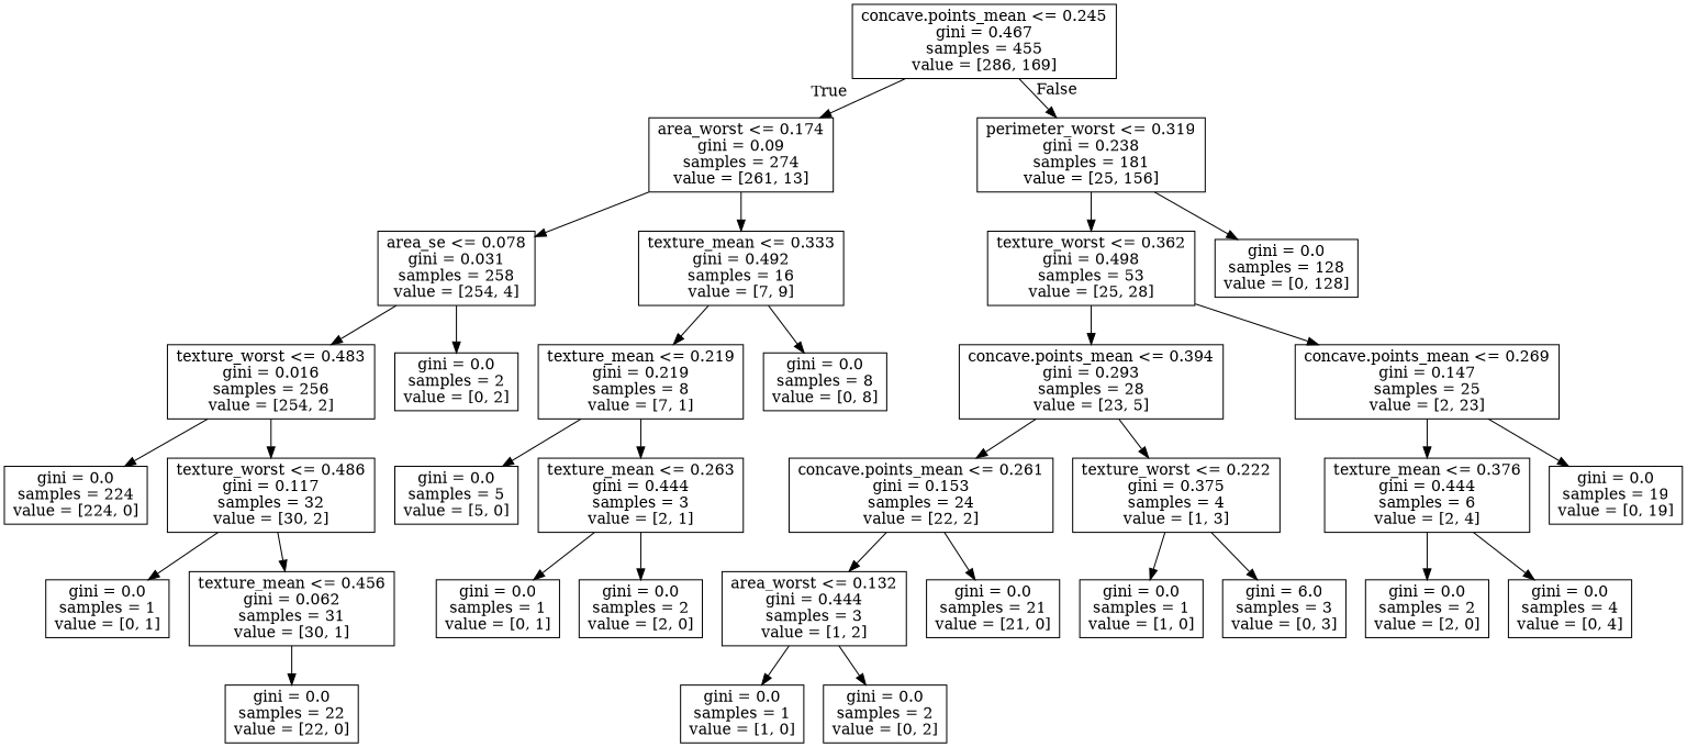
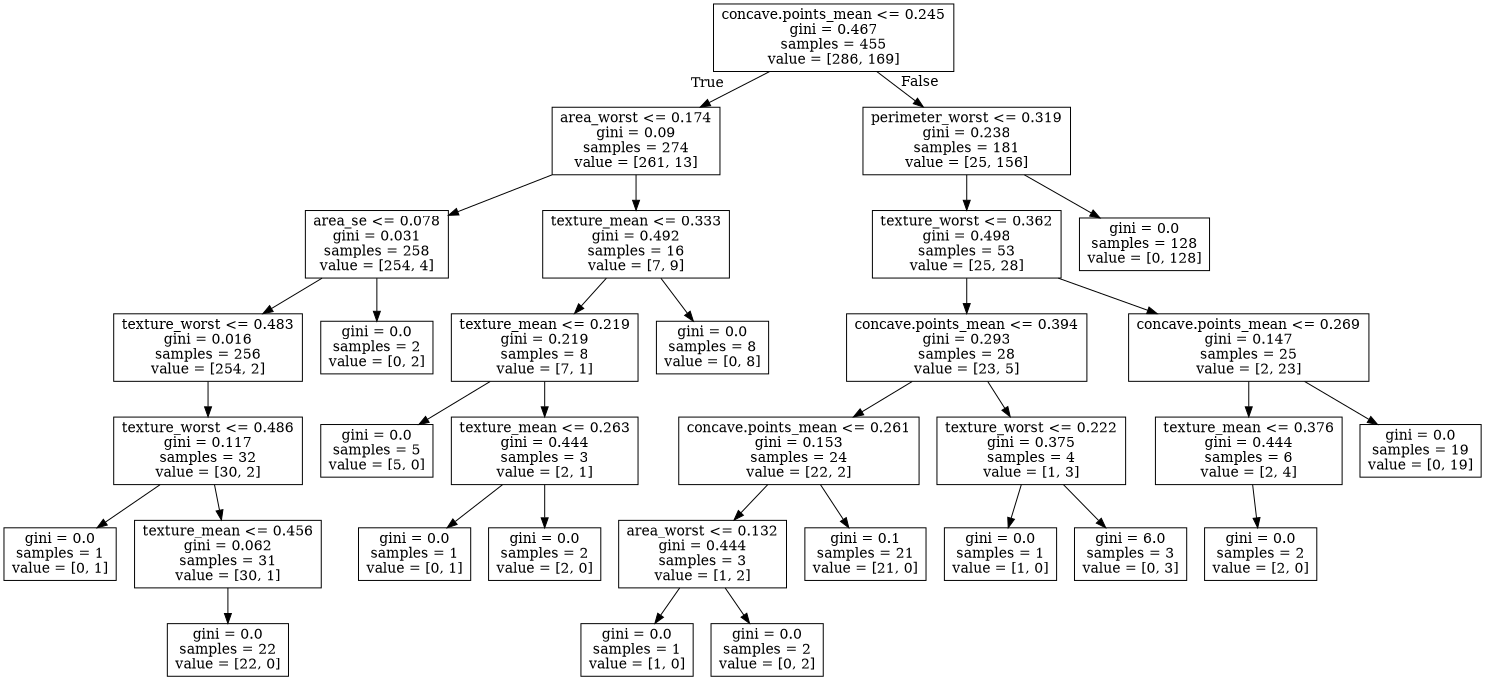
  digraph {
    node [shape=box]
    n1 [label="concave.points_mean <= 0.245\ngini = 0.467\nsamples = 455\nvalue = [286, 169]"]
    n2 [label="area_worst <= 0.174\ngini = 0.09\nsamples = 274\nvalue = [261, 13]"]
    n3 [label="perimeter_worst <= 0.319\ngini = 0.238\nsamples = 181\nvalue = [25, 156]"]
    n4 [label="area_se <= 0.078\ngini = 0.031\nsamples = 258\nvalue = [254, 4]"]
    n5 [label="texture_mean <= 0.333\ngini = 0.492\nsamples = 16\nvalue = [7, 9]"]
    n6 [label="texture_worst <= 0.362\ngini = 0.498\nsamples = 53\nvalue = [25, 28]"]
    n7 [label="gini = 0.0\nsamples = 128\nvalue = [0, 128]"]
    n8 [label="texture_worst <= 0.483\ngini = 0.016\nsamples = 256\nvalue = [254, 2]"]
    n9 [label="gini = 0.0\nsamples = 2\nvalue = [0, 2]"]
    n10 [label="texture_mean <= 0.219\ngini = 0.219\nsamples = 8\nvalue = [7, 1]"]
    n11 [label="gini = 0.0\nsamples = 8\nvalue = [0, 8]"]
-   n12 [label="gini = 0.0\nsamples = 224\nvalue = [224, 0]"]
    n13 [label="texture_worst <= 0.486\ngini = 0.117\nsamples = 32\nvalue = [30, 2]"]
    n14 [label="gini = 0.0\nsamples = 1\nvalue = [0, 1]"]
    n15 [label="texture_mean <= 0.456\ngini = 0.062\nsamples = 31\nvalue = [30, 1]"]
    n16 [label="gini = 0.0\nsamples = 22\nvalue = [22, 0]"]
    n17 [label="gini = 0.0\nsamples = 5\nvalue = [5, 0]"]
    n18 [label="texture_mean <= 0.263\ngini = 0.444\nsamples = 3\nvalue = [2, 1]"]
    n19 [label="gini = 0.0\nsamples = 1\nvalue = [0, 1]"]
    n20 [label="gini = 0.0\nsamples = 2\nvalue = [2, 0]"]
    n21 [label="concave.points_mean <= 0.394\ngini = 0.293\nsamples = 28\nvalue = [23, 5]"]
    n22 [label="concave.points_mean <= 0.269\ngini = 0.147\nsamples = 25\nvalue = [2, 23]"]
    n23 [label="concave.points_mean <= 0.261\ngini = 0.153\nsamples = 24\nvalue = [22, 2]"]
    n24 [label="texture_worst <= 0.222\ngini = 0.375\nsamples = 4\nvalue = [1, 3]"]
    n25 [label="texture_mean <= 0.376\ngini = 0.444\nsamples = 6\nvalue = [2, 4]"]
    n26 [label="gini = 0.0\nsamples = 19\nvalue = [0, 19]"]
    n27 [label="area_worst <= 0.132\ngini = 0.444\nsamples = 3\nvalue = [1, 2]"]
-   n28 [label="gini = 0.0\nsamples = 21\nvalue = [21, 0]"]
+   n28 [label="gini = 0.1\nsamples = 21\nvalue = [21, 0]"]
    n29 [label="gini = 0.0\nsamples = 1\nvalue = [1, 0]"]
    n30 [label="gini = 6.0\nsamples = 3\nvalue = [0, 3]"]
    n31 [label="gini = 0.0\nsamples = 1\nvalue = [1, 0]"]
    n32 [label="gini = 0.0\nsamples = 2\nvalue = [0, 2]"]
    n33 [label="gini = 0.0\nsamples = 2\nvalue = [2, 0]"]
-   n34 [label="gini = 0.0\nsamples = 4\nvalue = [0, 4]"]
    n1 -> n2 [headlabel=True labelangle=45 labeldistance=2.5]
    n1 -> n3 [headlabel=False labelangle=-45 labeldistance=2.5]
    n2 -> n4
    n2 -> n5
    n3 -> n6
    n3 -> n7
    n4 -> n8
    n4 -> n9
    n5 -> n10
    n5 -> n11
    n6 -> n21
    n6 -> n22
-   n8 -> n12
    n8 -> n13
    n10 -> n17
    n10 -> n18
    n13 -> n14
    n13 -> n15
    n15 -> n16
    n18 -> n19
    n18 -> n20
    n21 -> n23
    n21 -> n24
    n22 -> n25
    n22 -> n26
    n23 -> n27
    n23 -> n28
    n24 -> n29
    n24 -> n30
    n25 -> n33
-   n25 -> n34
    n27 -> n31
    n27 -> n32
  }
